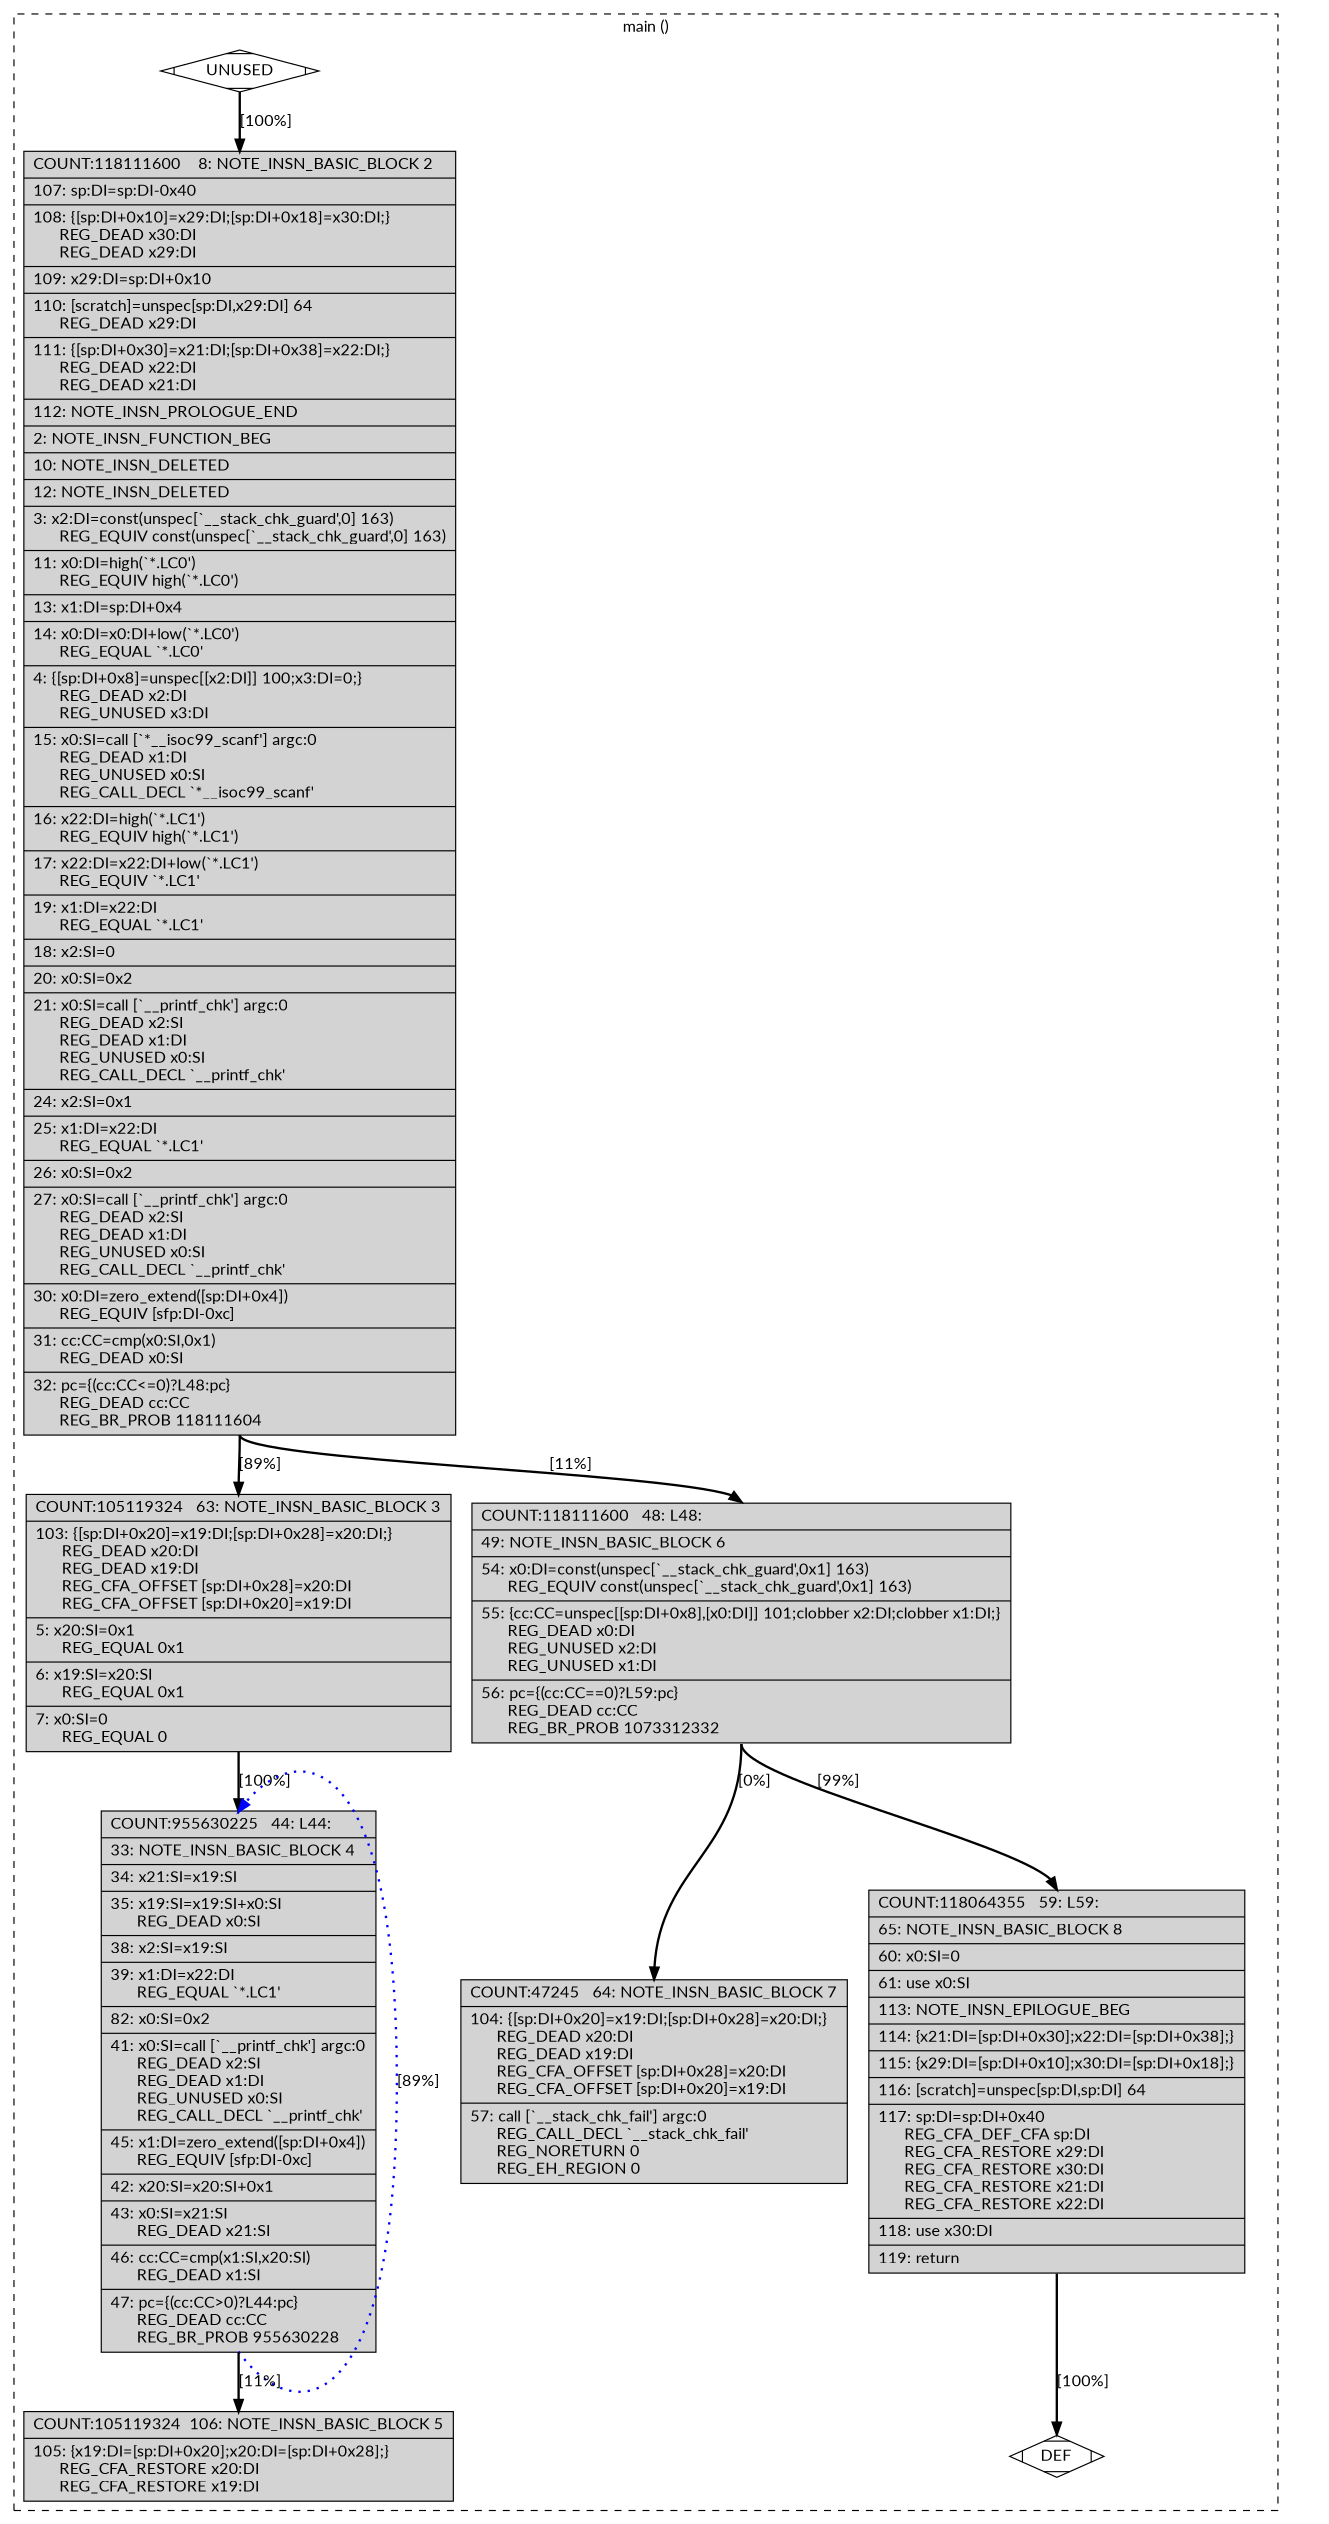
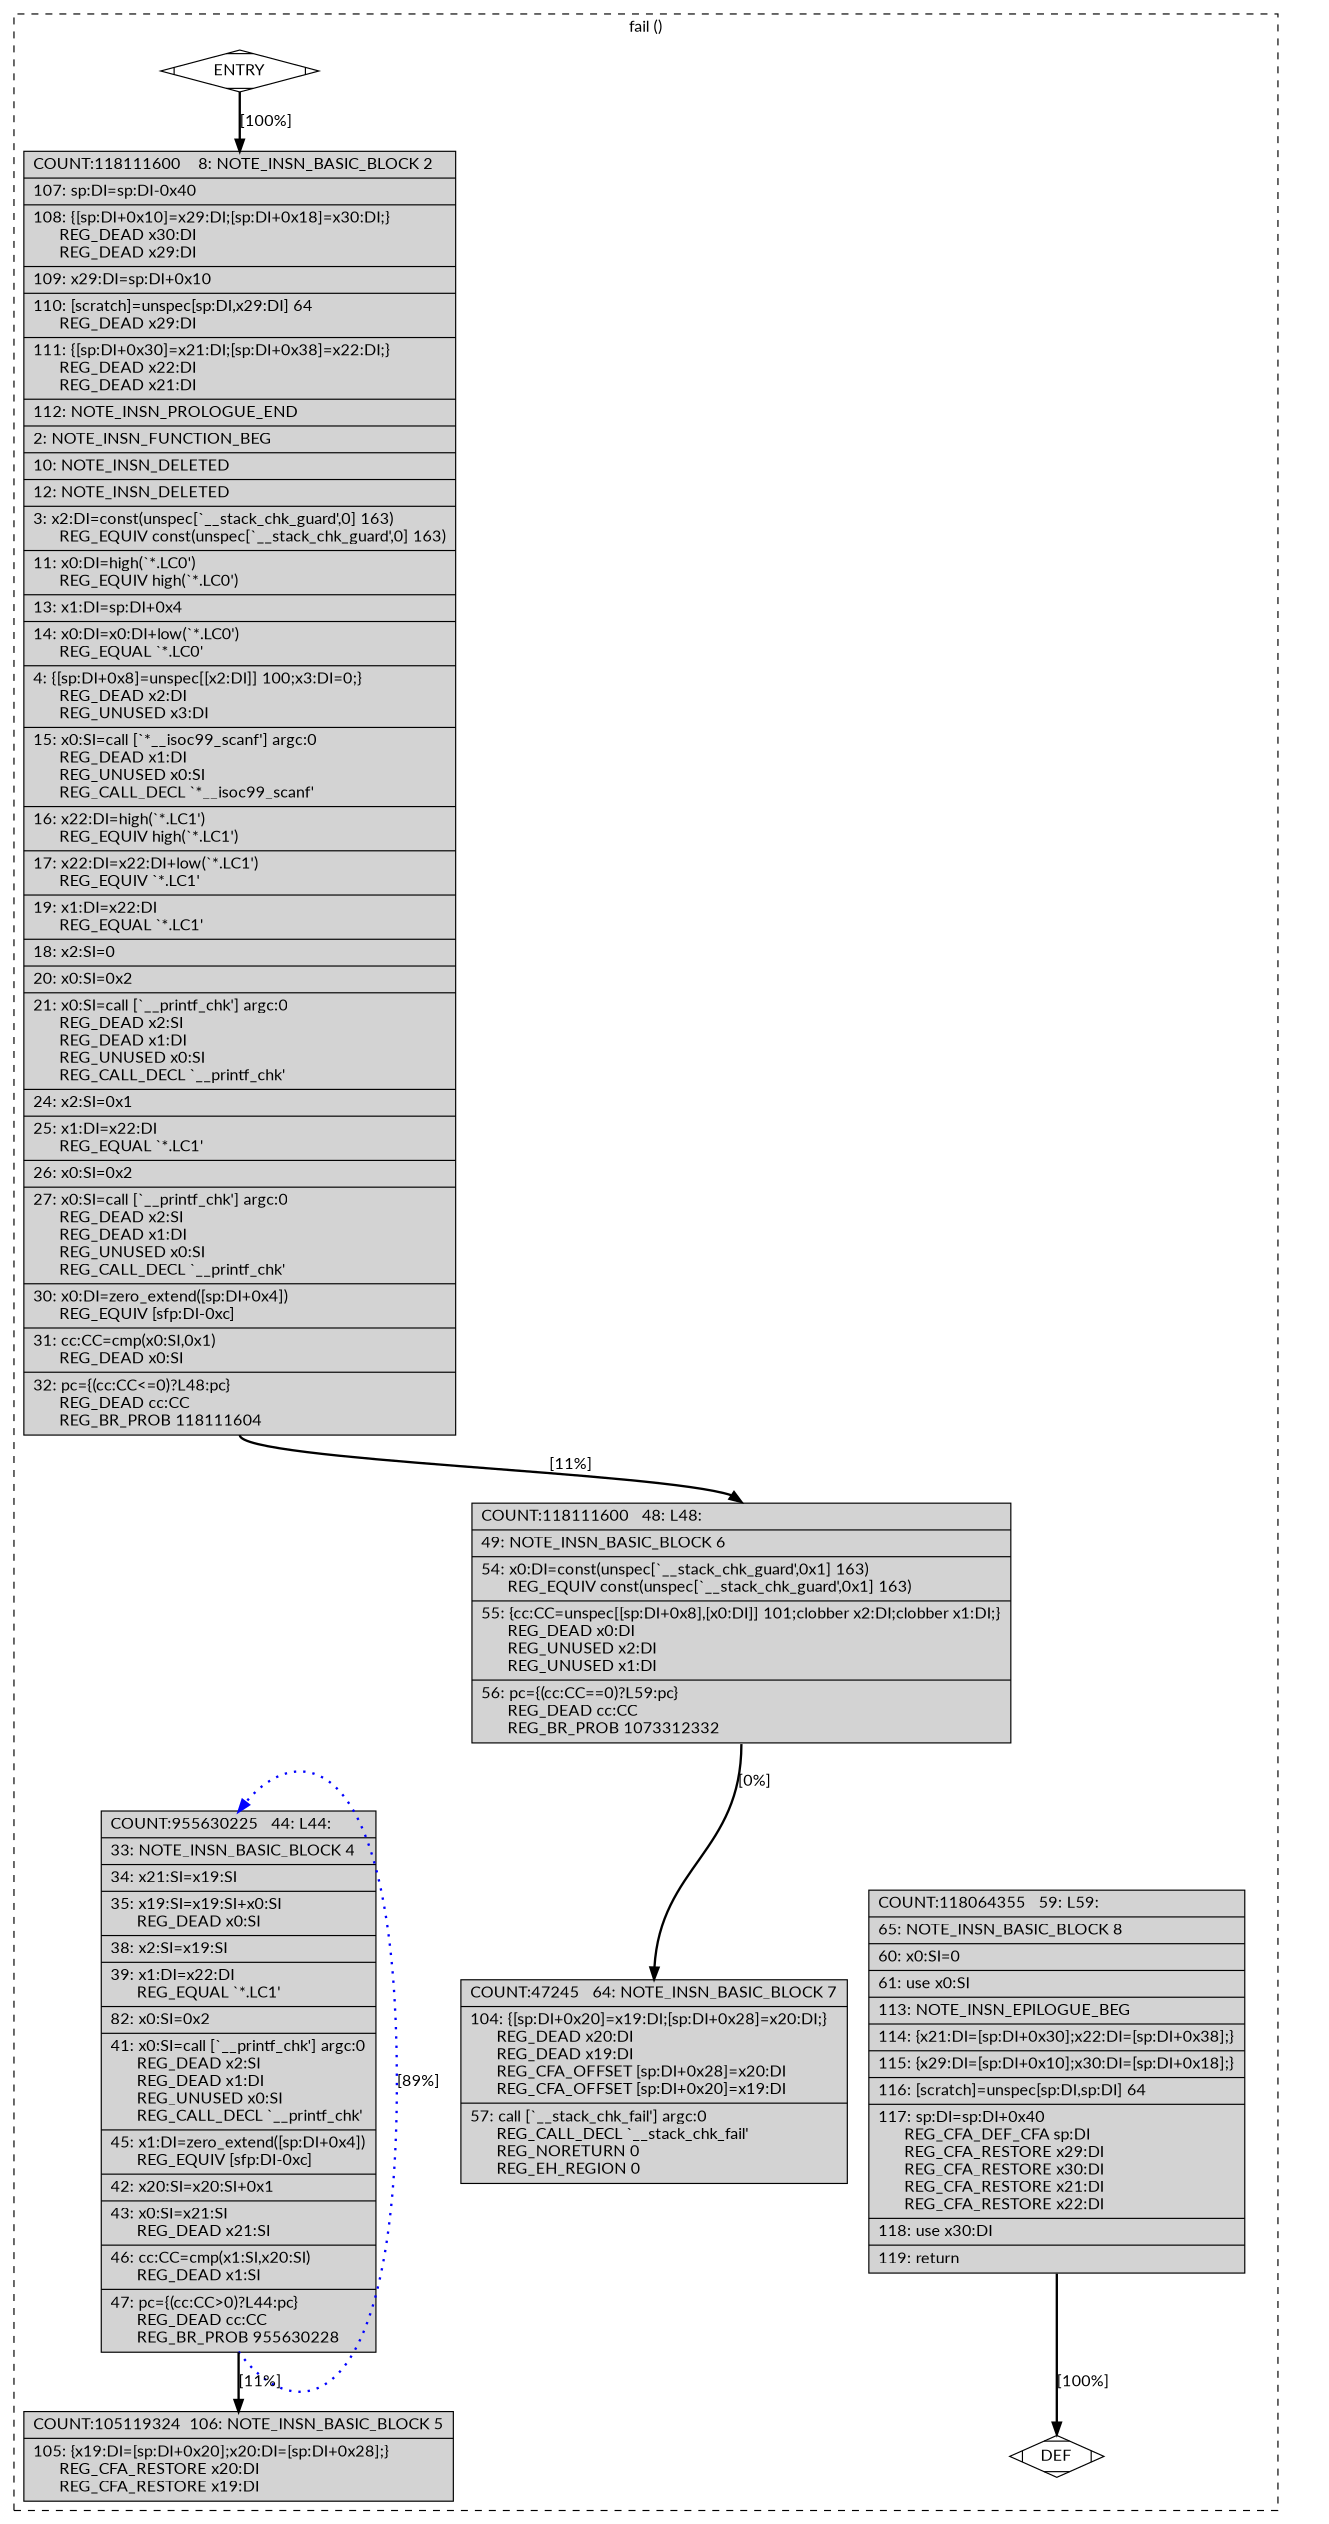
  digraph {
    fontname=Lato
    node [fillcolor=lightgrey fontname=Lato shape=record style=filled]
    edge [color=black constraint=true fontname=Lato headport=n style="solid,bold" tailport=s weight=100]
-   n1 [fillcolor=white label=UNUSED shape=Mdiamond]
+   n1 [fillcolor=white label=ENTRY shape=Mdiamond]
    n2 [label="{COUNT:118111600\ \ \ \ 8:\ NOTE_INSN_BASIC_BLOCK\ 2\l|\ \ 107:\ sp:DI=sp:DI-0x40\l|\ \ 108:\ \{[sp:DI+0x10]=x29:DI;[sp:DI+0x18]=x30:DI;\}\l\ \ \ \ \ \ REG_DEAD\ x30:DI\l\ \ \ \ \ \ REG_DEAD\ x29:DI\l|\ \ 109:\ x29:DI=sp:DI+0x10\l|\ \ 110:\ [scratch]=unspec[sp:DI,x29:DI]\ 64\l\ \ \ \ \ \ REG_DEAD\ x29:DI\l|\ \ 111:\ \{[sp:DI+0x30]=x21:DI;[sp:DI+0x38]=x22:DI;\}\l\ \ \ \ \ \ REG_DEAD\ x22:DI\l\ \ \ \ \ \ REG_DEAD\ x21:DI\l|\ \ 112:\ NOTE_INSN_PROLOGUE_END\l|\ \ \ \ 2:\ NOTE_INSN_FUNCTION_BEG\l|\ \ \ 10:\ NOTE_INSN_DELETED\l|\ \ \ 12:\ NOTE_INSN_DELETED\l|\ \ \ \ 3:\ x2:DI=const(unspec[`__stack_chk_guard',0]\ 163)\l\ \ \ \ \ \ REG_EQUIV\ const(unspec[`__stack_chk_guard',0]\ 163)\l|\ \ \ 11:\ x0:DI=high(`*.LC0')\l\ \ \ \ \ \ REG_EQUIV\ high(`*.LC0')\l|\ \ \ 13:\ x1:DI=sp:DI+0x4\l|\ \ \ 14:\ x0:DI=x0:DI+low(`*.LC0')\l\ \ \ \ \ \ REG_EQUAL\ `*.LC0'\l|\ \ \ \ 4:\ \{[sp:DI+0x8]=unspec[[x2:DI]]\ 100;x3:DI=0;\}\l\ \ \ \ \ \ REG_DEAD\ x2:DI\l\ \ \ \ \ \ REG_UNUSED\ x3:DI\l|\ \ \ 15:\ x0:SI=call\ [`*__isoc99_scanf']\ argc:0\l\ \ \ \ \ \ REG_DEAD\ x1:DI\l\ \ \ \ \ \ REG_UNUSED\ x0:SI\l\ \ \ \ \ \ REG_CALL_DECL\ `*__isoc99_scanf'\l|\ \ \ 16:\ x22:DI=high(`*.LC1')\l\ \ \ \ \ \ REG_EQUIV\ high(`*.LC1')\l|\ \ \ 17:\ x22:DI=x22:DI+low(`*.LC1')\l\ \ \ \ \ \ REG_EQUIV\ `*.LC1'\l|\ \ \ 19:\ x1:DI=x22:DI\l\ \ \ \ \ \ REG_EQUAL\ `*.LC1'\l|\ \ \ 18:\ x2:SI=0\l|\ \ \ 20:\ x0:SI=0x2\l|\ \ \ 21:\ x0:SI=call\ [`__printf_chk']\ argc:0\l\ \ \ \ \ \ REG_DEAD\ x2:SI\l\ \ \ \ \ \ REG_DEAD\ x1:DI\l\ \ \ \ \ \ REG_UNUSED\ x0:SI\l\ \ \ \ \ \ REG_CALL_DECL\ `__printf_chk'\l|\ \ \ 24:\ x2:SI=0x1\l|\ \ \ 25:\ x1:DI=x22:DI\l\ \ \ \ \ \ REG_EQUAL\ `*.LC1'\l|\ \ \ 26:\ x0:SI=0x2\l|\ \ \ 27:\ x0:SI=call\ [`__printf_chk']\ argc:0\l\ \ \ \ \ \ REG_DEAD\ x2:SI\l\ \ \ \ \ \ REG_DEAD\ x1:DI\l\ \ \ \ \ \ REG_UNUSED\ x0:SI\l\ \ \ \ \ \ REG_CALL_DECL\ `__printf_chk'\l|\ \ \ 30:\ x0:DI=zero_extend([sp:DI+0x4])\l\ \ \ \ \ \ REG_EQUIV\ [sfp:DI-0xc]\l|\ \ \ 31:\ cc:CC=cmp(x0:SI,0x1)\l\ \ \ \ \ \ REG_DEAD\ x0:SI\l|\ \ \ 32:\ pc=\{(cc:CC\<=0)?L48:pc\}\l\ \ \ \ \ \ REG_DEAD\ cc:CC\l\ \ \ \ \ \ REG_BR_PROB\ 118111604\l}"]
    n3 [fillcolor=white label=DEF shape=Mdiamond]
-   n4 [label="{COUNT:105119324\ \ \ 63:\ NOTE_INSN_BASIC_BLOCK\ 3\l|\ \ 103:\ \{[sp:DI+0x20]=x19:DI;[sp:DI+0x28]=x20:DI;\}\l\ \ \ \ \ \ REG_DEAD\ x20:DI\l\ \ \ \ \ \ REG_DEAD\ x19:DI\l\ \ \ \ \ \ REG_CFA_OFFSET\ [sp:DI+0x28]=x20:DI\l\ \ \ \ \ \ REG_CFA_OFFSET\ [sp:DI+0x20]=x19:DI\l|\ \ \ \ 5:\ x20:SI=0x1\l\ \ \ \ \ \ REG_EQUAL\ 0x1\l|\ \ \ \ 6:\ x19:SI=x20:SI\l\ \ \ \ \ \ REG_EQUAL\ 0x1\l|\ \ \ \ 7:\ x0:SI=0\l\ \ \ \ \ \ REG_EQUAL\ 0\l}"]
    n5 [label="{COUNT:118111600\ \ \ 48:\ L48:\l|\ \ \ 49:\ NOTE_INSN_BASIC_BLOCK\ 6\l|\ \ \ 54:\ x0:DI=const(unspec[`__stack_chk_guard',0x1]\ 163)\l\ \ \ \ \ \ REG_EQUIV\ const(unspec[`__stack_chk_guard',0x1]\ 163)\l|\ \ \ 55:\ \{cc:CC=unspec[[sp:DI+0x8],[x0:DI]]\ 101;clobber\ x2:DI;clobber\ x1:DI;\}\l\ \ \ \ \ \ REG_DEAD\ x0:DI\l\ \ \ \ \ \ REG_UNUSED\ x2:DI\l\ \ \ \ \ \ REG_UNUSED\ x1:DI\l|\ \ \ 56:\ pc=\{(cc:CC==0)?L59:pc\}\l\ \ \ \ \ \ REG_DEAD\ cc:CC\l\ \ \ \ \ \ REG_BR_PROB\ 1073312332\l}"]
    n6 [label="{COUNT:955630225\ \ \ 44:\ L44:\l|\ \ \ 33:\ NOTE_INSN_BASIC_BLOCK\ 4\l|\ \ \ 34:\ x21:SI=x19:SI\l|\ \ \ 35:\ x19:SI=x19:SI+x0:SI\l\ \ \ \ \ \ REG_DEAD\ x0:SI\l|\ \ \ 38:\ x2:SI=x19:SI\l|\ \ \ 39:\ x1:DI=x22:DI\l\ \ \ \ \ \ REG_EQUAL\ `*.LC1'\l|\ \ \ 82:\ x0:SI=0x2\l|\ \ \ 41:\ x0:SI=call\ [`__printf_chk']\ argc:0\l\ \ \ \ \ \ REG_DEAD\ x2:SI\l\ \ \ \ \ \ REG_DEAD\ x1:DI\l\ \ \ \ \ \ REG_UNUSED\ x0:SI\l\ \ \ \ \ \ REG_CALL_DECL\ `__printf_chk'\l|\ \ \ 45:\ x1:DI=zero_extend([sp:DI+0x4])\l\ \ \ \ \ \ REG_EQUIV\ [sfp:DI-0xc]\l|\ \ \ 42:\ x20:SI=x20:SI+0x1\l|\ \ \ 43:\ x0:SI=x21:SI\l\ \ \ \ \ \ REG_DEAD\ x21:SI\l|\ \ \ 46:\ cc:CC=cmp(x1:SI,x20:SI)\l\ \ \ \ \ \ REG_DEAD\ x1:SI\l|\ \ \ 47:\ pc=\{(cc:CC\>0)?L44:pc\}\l\ \ \ \ \ \ REG_DEAD\ cc:CC\l\ \ \ \ \ \ REG_BR_PROB\ 955630228\l}"]
    n7 [label="{COUNT:105119324\ \ 106:\ NOTE_INSN_BASIC_BLOCK\ 5\l|\ \ 105:\ \{x19:DI=[sp:DI+0x20];x20:DI=[sp:DI+0x28];\}\l\ \ \ \ \ \ REG_CFA_RESTORE\ x20:DI\l\ \ \ \ \ \ REG_CFA_RESTORE\ x19:DI\l}"]
    n8 [label="{COUNT:47245\ \ \ 64:\ NOTE_INSN_BASIC_BLOCK\ 7\l|\ \ 104:\ \{[sp:DI+0x20]=x19:DI;[sp:DI+0x28]=x20:DI;\}\l\ \ \ \ \ \ REG_DEAD\ x20:DI\l\ \ \ \ \ \ REG_DEAD\ x19:DI\l\ \ \ \ \ \ REG_CFA_OFFSET\ [sp:DI+0x28]=x20:DI\l\ \ \ \ \ \ REG_CFA_OFFSET\ [sp:DI+0x20]=x19:DI\l|\ \ \ 57:\ call\ [`__stack_chk_fail']\ argc:0\l\ \ \ \ \ \ REG_CALL_DECL\ `__stack_chk_fail'\l\ \ \ \ \ \ REG_NORETURN\ 0\l\ \ \ \ \ \ REG_EH_REGION\ 0\l}"]
    n9 [label="{COUNT:118064355\ \ \ 59:\ L59:\l|\ \ \ 65:\ NOTE_INSN_BASIC_BLOCK\ 8\l|\ \ \ 60:\ x0:SI=0\l|\ \ \ 61:\ use\ x0:SI\l|\ \ 113:\ NOTE_INSN_EPILOGUE_BEG\l|\ \ 114:\ \{x21:DI=[sp:DI+0x30];x22:DI=[sp:DI+0x38];\}\l|\ \ 115:\ \{x29:DI=[sp:DI+0x10];x30:DI=[sp:DI+0x18];\}\l|\ \ 116:\ [scratch]=unspec[sp:DI,sp:DI]\ 64\l|\ \ 117:\ sp:DI=sp:DI+0x40\l\ \ \ \ \ \ REG_CFA_DEF_CFA\ sp:DI\l\ \ \ \ \ \ REG_CFA_RESTORE\ x29:DI\l\ \ \ \ \ \ REG_CFA_RESTORE\ x30:DI\l\ \ \ \ \ \ REG_CFA_RESTORE\ x21:DI\l\ \ \ \ \ \ REG_CFA_RESTORE\ x22:DI\l|\ \ 118:\ use\ x30:DI\l|\ \ 119:\ return\l}"]
    subgraph cluster_1 {
      color=black
-     label="main ()"
+     label="fail ()"
      style=dashed
      n1
      n2
      n3
-     n4
      n5
      n6
      n7
      n8
      n9
    }
    n1 -> n2 [label="[100%]"]
    n1 -> n3 [style=invis color="" weight=""]
-   n2 -> n4 [label="[89%]"]
    n2 -> n5 [label="[11%]" weight=10]
-   n4 -> n6 [label="[100%]"]
    n5 -> n8 [label="[0%]"]
-   n5 -> n9 [label="[99%]" weight=10]
    n6 -> n6 [color=blue constraint=false label="[89%]" style="dotted,bold" weight=10]
    n6 -> n7 [label="[11%]"]
    n9 -> n3 [label="[100%]" weight=10]
  }
